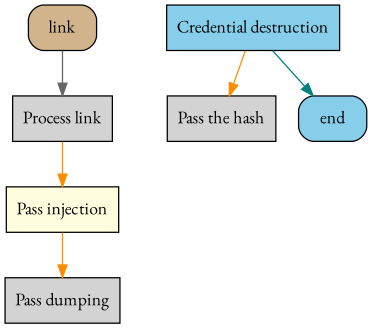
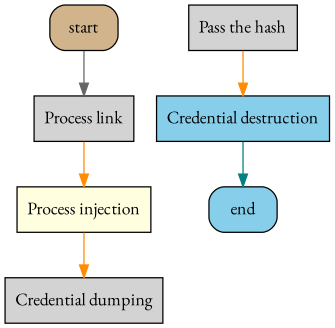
  digraph {
    fontname="EB Garamond"
    node [fillcolor=lightgrey fontname="EB Garamond" shape=box style=filled]
    edge [color=darkorange fontname="EB Garamond"]
-   n1 [fillcolor=tan label=link style="rounded,filled"]
+   n1 [fillcolor=tan label=start style="rounded,filled"]
    n2 [label="Process link"]
-   n3 [fillcolor=lightyellow label="Pass injection"]
-   n4 [label="Pass dumping"]
+   n3 [fillcolor=lightyellow label="Process injection"]
+   n4 [label="Credential dumping"]
    n5 [label="Pass the hash"]
    n6 [fillcolor=skyblue label="Credential destruction"]
    n7 [fillcolor=skyblue label=end style="rounded,filled"]
    n1 -> n2 [color=gray40]
    n2 -> n3
    n3 -> n4
-   n6 -> n5
+   n5 -> n6
    n6 -> n7 [color=teal]
  }
